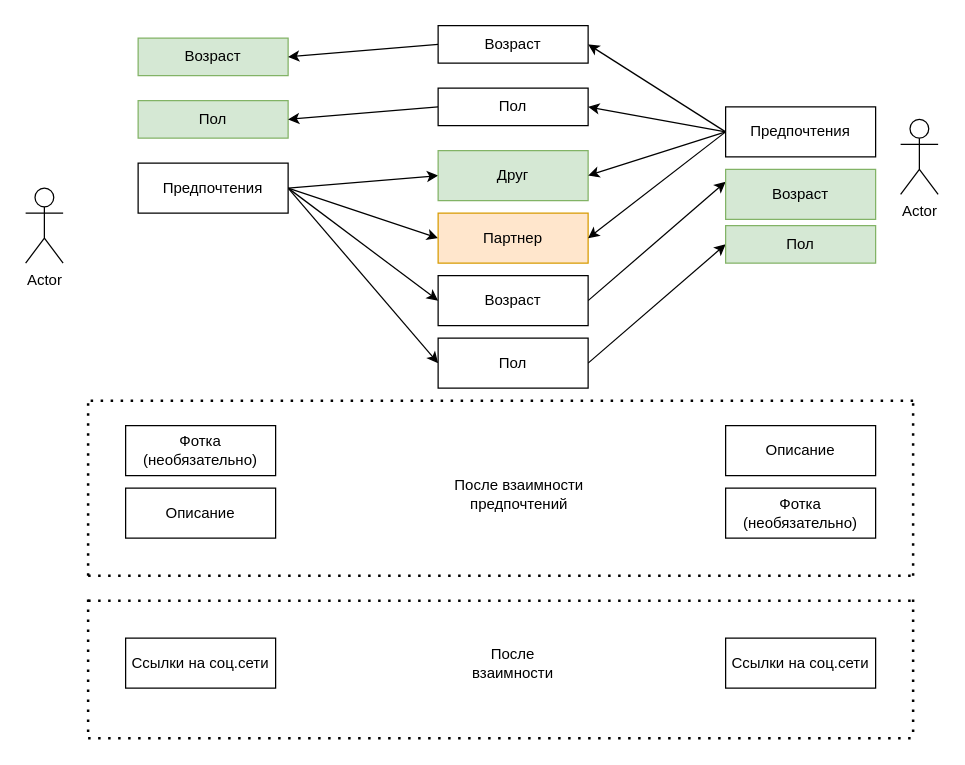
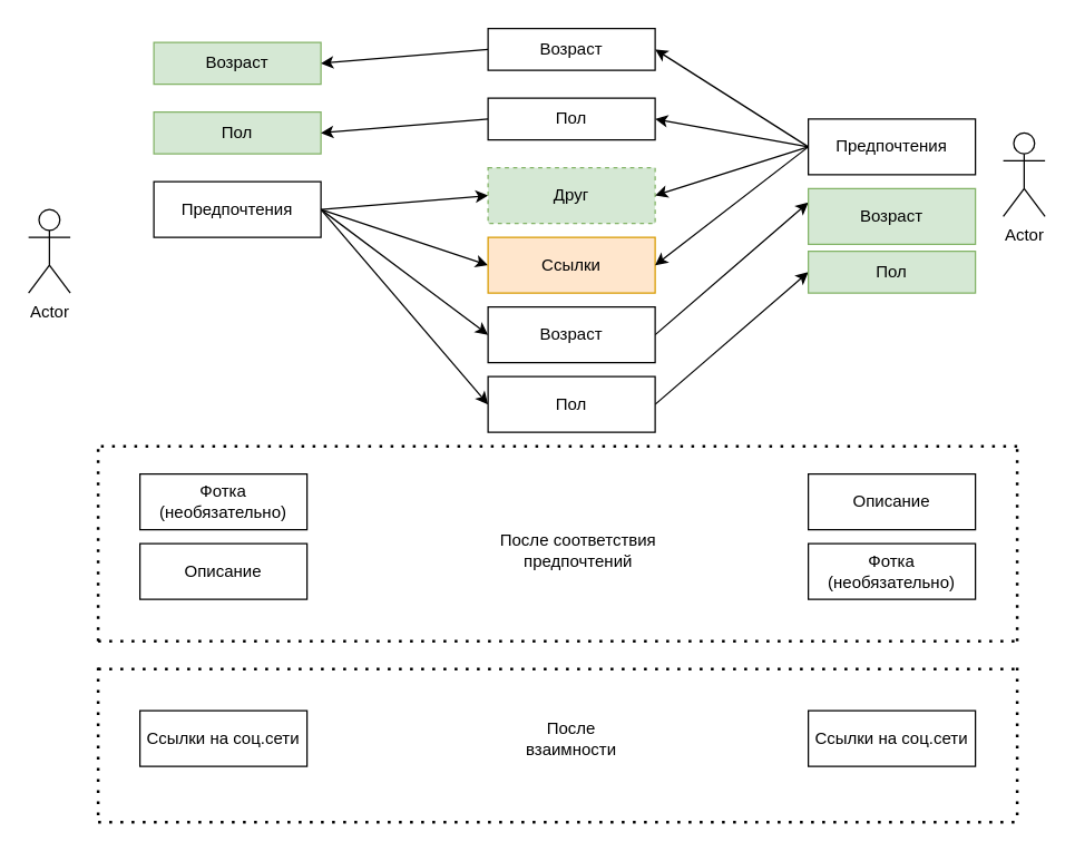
  <mxCell id="0" />
  <mxCell id="1" parent="0" />
  <mxCell id="2" value="Actor" style="shape=umlActor;verticalLabelPosition=bottom;verticalAlign=top;html=1;outlineConnect=0;" vertex="1" parent="1"><mxGeometry x="20" y="150" width="30" height="60" as="geometry" /></mxCell>
  <mxCell id="3" value="Возраст" style="rounded=0;whiteSpace=wrap;html=1;fillColor=#d5e8d4;strokeColor=#82b366;" vertex="1" parent="1"><mxGeometry x="110" y="30" width="120" height="30" as="geometry" /></mxCell>
  <mxCell id="4" value="Пол" style="rounded=0;whiteSpace=wrap;html=1;fillColor=#d5e8d4;strokeColor=#82b366;" vertex="1" parent="1"><mxGeometry x="110" y="80" width="120" height="30" as="geometry" /></mxCell>
  <mxCell id="5" value="Фотка (необязательно)" style="rounded=0;whiteSpace=wrap;html=1;" vertex="1" parent="1"><mxGeometry x="100" y="340" width="120" height="40" as="geometry" /></mxCell>
  <mxCell id="6" style="rounded=0;orthogonalLoop=1;jettySize=auto;html=1;exitX=1;exitY=0.5;exitDx=0;exitDy=0;entryX=0;entryY=0.5;entryDx=0;entryDy=0;" edge="1" parent="1" source="10" target="11"><mxGeometry relative="1" as="geometry" /></mxCell>
  <mxCell id="7" style="edgeStyle=none;rounded=0;orthogonalLoop=1;jettySize=auto;html=1;exitX=1;exitY=0.5;exitDx=0;exitDy=0;entryX=0;entryY=0.5;entryDx=0;entryDy=0;" edge="1" parent="1" source="10" target="12"><mxGeometry relative="1" as="geometry" /></mxCell>
  <mxCell id="8" style="edgeStyle=none;rounded=0;orthogonalLoop=1;jettySize=auto;html=1;exitX=1;exitY=0.5;exitDx=0;exitDy=0;entryX=0;entryY=0.5;entryDx=0;entryDy=0;" edge="1" parent="1" source="10" target="14"><mxGeometry relative="1" as="geometry" /></mxCell>
  <mxCell id="9" style="edgeStyle=none;rounded=0;orthogonalLoop=1;jettySize=auto;html=1;exitX=1;exitY=0.5;exitDx=0;exitDy=0;entryX=0;entryY=0.5;entryDx=0;entryDy=0;" edge="1" parent="1" source="10" target="16"><mxGeometry relative="1" as="geometry" /></mxCell>
  <mxCell id="10" value="Предпочтения" style="rounded=0;whiteSpace=wrap;html=1;" vertex="1" parent="1"><mxGeometry x="110" y="130" width="120" height="40" as="geometry" /></mxCell>
- <mxCell id="11" value="Друг" style="rounded=0;whiteSpace=wrap;html=1;fillColor=#d5e8d4;strokeColor=#82b366;" vertex="1" parent="1"><mxGeometry x="350" y="120" width="120" height="40" as="geometry" /></mxCell>
- <mxCell id="12" value="Партнер" style="rounded=0;whiteSpace=wrap;html=1;fillColor=#ffe6cc;strokeColor=#d79b00;" vertex="1" parent="1"><mxGeometry x="350" y="170" width="120" height="40" as="geometry" /></mxCell>
+ <mxCell id="11" value="Друг" style="rounded=0;whiteSpace=wrap;html=1;fillColor=#d5e8d4;strokeColor=#82b366;dashed=1;" vertex="1" parent="1"><mxGeometry x="350" y="120" width="120" height="40" as="geometry" /></mxCell>
+ <mxCell id="12" value="Ссылки" style="rounded=0;whiteSpace=wrap;html=1;fillColor=#ffe6cc;strokeColor=#d79b00;" vertex="1" parent="1"><mxGeometry x="350" y="170" width="120" height="40" as="geometry" /></mxCell>
  <mxCell id="13" style="edgeStyle=none;rounded=0;orthogonalLoop=1;jettySize=auto;html=1;exitX=1;exitY=0.5;exitDx=0;exitDy=0;entryX=0;entryY=0.25;entryDx=0;entryDy=0;" edge="1" parent="1" source="14" target="18"><mxGeometry relative="1" as="geometry" /></mxCell>
  <mxCell id="14" value="Возраст" style="rounded=0;whiteSpace=wrap;html=1;" vertex="1" parent="1"><mxGeometry x="350" y="220" width="120" height="40" as="geometry" /></mxCell>
  <mxCell id="15" style="edgeStyle=none;rounded=0;orthogonalLoop=1;jettySize=auto;html=1;exitX=1;exitY=0.5;exitDx=0;exitDy=0;entryX=0;entryY=0.5;entryDx=0;entryDy=0;" edge="1" parent="1" source="16" target="19"><mxGeometry relative="1" as="geometry" /></mxCell>
  <mxCell id="16" value="Пол" style="rounded=0;whiteSpace=wrap;html=1;" vertex="1" parent="1"><mxGeometry x="350" y="270" width="120" height="40" as="geometry" /></mxCell>
  <mxCell id="17" value="Actor" style="shape=umlActor;verticalLabelPosition=bottom;verticalAlign=top;html=1;outlineConnect=0;" vertex="1" parent="1"><mxGeometry x="720" y="95" width="30" height="60" as="geometry" /></mxCell>
  <mxCell id="18" value="Возраст" style="rounded=0;whiteSpace=wrap;html=1;fillColor=#d5e8d4;strokeColor=#82b366;" vertex="1" parent="1"><mxGeometry x="580" y="135" width="120" height="40" as="geometry" /></mxCell>
  <mxCell id="19" value="Пол" style="rounded=0;whiteSpace=wrap;html=1;fillColor=#d5e8d4;strokeColor=#82b366;" vertex="1" parent="1"><mxGeometry x="580" y="180" width="120" height="30" as="geometry" /></mxCell>
  <mxCell id="20" value="Фотка (необязательно)" style="rounded=0;whiteSpace=wrap;html=1;" vertex="1" parent="1"><mxGeometry x="580" y="390" width="120" height="40" as="geometry" /></mxCell>
  <mxCell id="21" style="edgeStyle=none;rounded=0;orthogonalLoop=1;jettySize=auto;html=1;exitX=0;exitY=0.5;exitDx=0;exitDy=0;entryX=1;entryY=0.5;entryDx=0;entryDy=0;" edge="1" parent="1" source="25" target="12"><mxGeometry relative="1" as="geometry" /></mxCell>
  <mxCell id="22" style="edgeStyle=none;rounded=0;orthogonalLoop=1;jettySize=auto;html=1;exitX=0;exitY=0.5;exitDx=0;exitDy=0;entryX=1;entryY=0.5;entryDx=0;entryDy=0;" edge="1" parent="1" source="25" target="11"><mxGeometry relative="1" as="geometry" /></mxCell>
  <mxCell id="23" style="edgeStyle=none;rounded=0;orthogonalLoop=1;jettySize=auto;html=1;exitX=0;exitY=0.5;exitDx=0;exitDy=0;entryX=1;entryY=0.5;entryDx=0;entryDy=0;" edge="1" parent="1" source="25" target="29"><mxGeometry relative="1" as="geometry" /></mxCell>
  <mxCell id="24" style="edgeStyle=none;rounded=0;orthogonalLoop=1;jettySize=auto;html=1;exitX=0;exitY=0.5;exitDx=0;exitDy=0;entryX=1;entryY=0.5;entryDx=0;entryDy=0;" edge="1" parent="1" source="25" target="27"><mxGeometry relative="1" as="geometry" /></mxCell>
  <mxCell id="25" value="Предпочтения" style="rounded=0;whiteSpace=wrap;html=1;" vertex="1" parent="1"><mxGeometry x="580" y="85" width="120" height="40" as="geometry" /></mxCell>
  <mxCell id="26" style="edgeStyle=none;rounded=0;orthogonalLoop=1;jettySize=auto;html=1;exitX=0;exitY=0.5;exitDx=0;exitDy=0;entryX=1;entryY=0.5;entryDx=0;entryDy=0;" edge="1" parent="1" source="27" target="3"><mxGeometry relative="1" as="geometry" /></mxCell>
  <mxCell id="27" value="Возраст" style="rounded=0;whiteSpace=wrap;html=1;" vertex="1" parent="1"><mxGeometry x="350" y="20" width="120" height="30" as="geometry" /></mxCell>
  <mxCell id="28" style="edgeStyle=none;rounded=0;orthogonalLoop=1;jettySize=auto;html=1;exitX=0;exitY=0.5;exitDx=0;exitDy=0;entryX=1;entryY=0.5;entryDx=0;entryDy=0;" edge="1" parent="1" source="29" target="4"><mxGeometry relative="1" as="geometry" /></mxCell>
  <mxCell id="29" value="Пол" style="rounded=0;whiteSpace=wrap;html=1;" vertex="1" parent="1"><mxGeometry x="350" y="70" width="120" height="30" as="geometry" /></mxCell>
  <mxCell id="30" value="Описание" style="rounded=0;whiteSpace=wrap;html=1;" vertex="1" parent="1"><mxGeometry x="100" y="390" width="120" height="40" as="geometry" /></mxCell>
  <mxCell id="31" value="Описание" style="rounded=0;whiteSpace=wrap;html=1;" vertex="1" parent="1"><mxGeometry x="580" y="340" width="120" height="40" as="geometry" /></mxCell>
  <mxCell id="32" value="Ссылки на соц.сети" style="rounded=0;whiteSpace=wrap;html=1;" vertex="1" parent="1"><mxGeometry x="100" y="510" width="120" height="40" as="geometry" /></mxCell>
  <mxCell id="33" value="Ссылки на соц.сети" style="rounded=0;whiteSpace=wrap;html=1;" vertex="1" parent="1"><mxGeometry x="580" y="510" width="120" height="40" as="geometry" /></mxCell>
  <mxCell id="34" value="" style="endArrow=none;dashed=1;html=1;dashPattern=1 3;strokeWidth=2;" edge="1" parent="1"><mxGeometry width="50" height="50" relative="1" as="geometry"><mxPoint x="70" y="460" as="sourcePoint" /><mxPoint x="70" y="320" as="targetPoint" /></mxGeometry></mxCell>
  <mxCell id="35" value="" style="endArrow=none;dashed=1;html=1;dashPattern=1 3;strokeWidth=2;" edge="1" parent="1"><mxGeometry width="50" height="50" relative="1" as="geometry"><mxPoint x="70" y="460" as="sourcePoint" /><mxPoint x="730" y="460" as="targetPoint" /></mxGeometry></mxCell>
  <mxCell id="36" value="" style="endArrow=none;dashed=1;html=1;dashPattern=1 3;strokeWidth=2;" edge="1" parent="1"><mxGeometry width="50" height="50" relative="1" as="geometry"><mxPoint x="730" y="460" as="sourcePoint" /><mxPoint x="730" y="320" as="targetPoint" /></mxGeometry></mxCell>
  <mxCell id="37" value="" style="endArrow=none;dashed=1;html=1;dashPattern=1 3;strokeWidth=2;" edge="1" parent="1"><mxGeometry width="50" height="50" relative="1" as="geometry"><mxPoint x="730" y="320" as="sourcePoint" /><mxPoint x="70" y="320" as="targetPoint" /></mxGeometry></mxCell>
- <mxCell id="38" value="После взаимности предпочтений" style="text;html=1;strokeColor=none;fillColor=none;align=center;verticalAlign=middle;whiteSpace=wrap;rounded=0;" vertex="1" parent="1"><mxGeometry x="340" y="370" width="150" height="50" as="geometry" /></mxCell>
+ <mxCell id="38" value="После соответствия предпочтений" style="text;html=1;strokeColor=none;fillColor=none;align=center;verticalAlign=middle;whiteSpace=wrap;rounded=0;" vertex="1" parent="1"><mxGeometry x="340" y="370" width="150" height="50" as="geometry" /></mxCell>
  <mxCell id="39" value="" style="endArrow=none;dashed=1;html=1;dashPattern=1 3;strokeWidth=2;" edge="1" parent="1"><mxGeometry width="50" height="50" relative="1" as="geometry"><mxPoint x="70" y="585" as="sourcePoint" /><mxPoint x="70" y="475" as="targetPoint" /></mxGeometry></mxCell>
  <mxCell id="40" value="" style="endArrow=none;dashed=1;html=1;dashPattern=1 3;strokeWidth=2;" edge="1" parent="1"><mxGeometry width="50" height="50" relative="1" as="geometry"><mxPoint x="730" y="585" as="sourcePoint" /><mxPoint x="730" y="475" as="targetPoint" /></mxGeometry></mxCell>
  <mxCell id="41" value="" style="endArrow=none;dashed=1;html=1;dashPattern=1 3;strokeWidth=2;" edge="1" parent="1"><mxGeometry width="50" height="50" relative="1" as="geometry"><mxPoint x="70" y="590" as="sourcePoint" /><mxPoint x="730" y="590" as="targetPoint" /></mxGeometry></mxCell>
  <mxCell id="42" value="" style="endArrow=none;dashed=1;html=1;dashPattern=1 3;strokeWidth=2;" edge="1" parent="1"><mxGeometry width="50" height="50" relative="1" as="geometry"><mxPoint x="70" y="480" as="sourcePoint" /><mxPoint x="730" y="480" as="targetPoint" /></mxGeometry></mxCell>
  <mxCell id="43" value="После взаимности" style="text;html=1;strokeColor=none;fillColor=none;align=center;verticalAlign=middle;whiteSpace=wrap;rounded=0;" vertex="1" parent="1"><mxGeometry x="367" y="510" width="86" height="40" as="geometry" /></mxCell>
